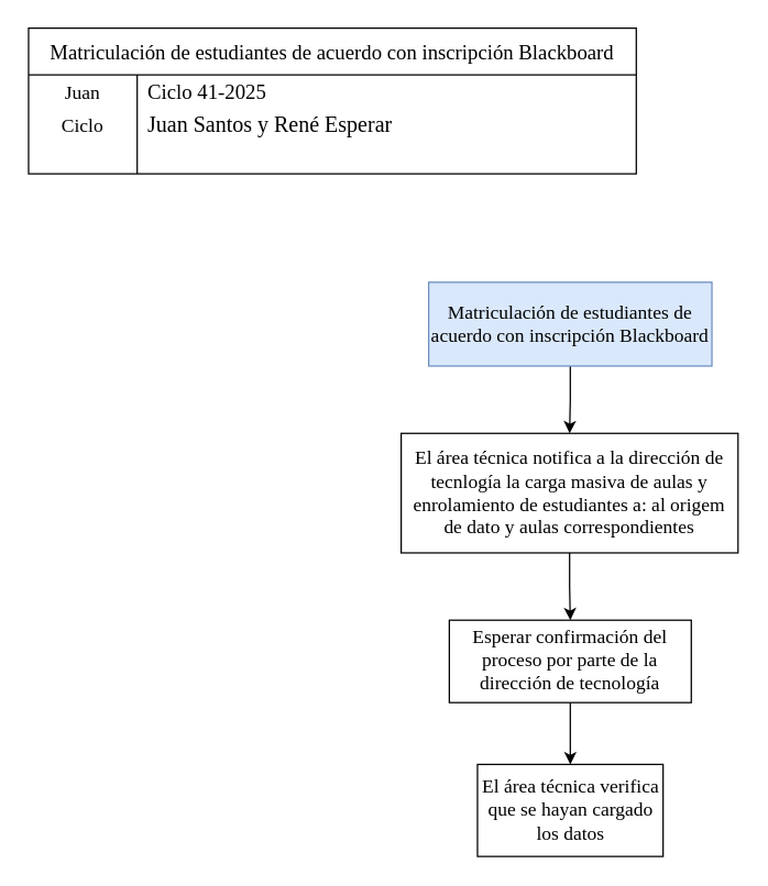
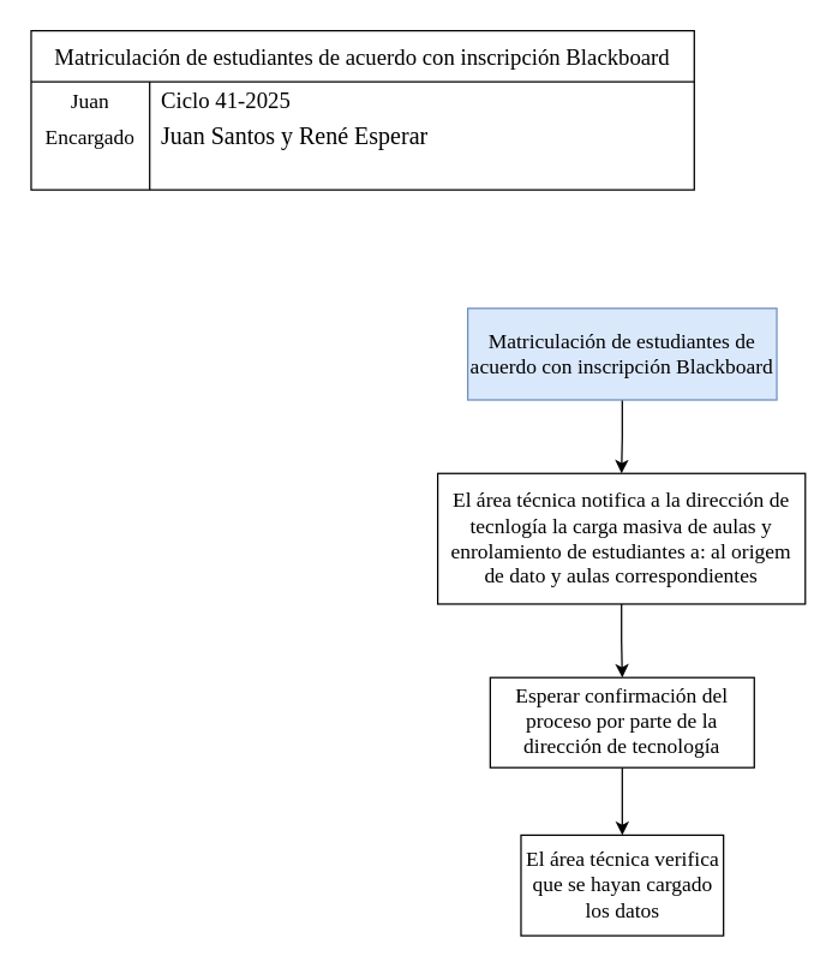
  <mxCell id="0" />
  <mxCell id="1" parent="0" />
  <mxCell id="2" value="Matriculación de estudiantes de acuerdo con inscripción Blackboard" style="shape=table;startSize=34;container=1;collapsible=0;childLayout=tableLayout;fixedRows=1;rowLines=0;fontStyle=0;fontSize=15;fontFamily=Times New Roman;" vertex="1" parent="1"><mxGeometry x="20" y="20" width="442" height="106" as="geometry" /></mxCell>
  <mxCell id="3" value="" style="shape=tableRow;horizontal=0;startSize=0;swimlaneHead=0;swimlaneBody=0;top=0;left=0;bottom=0;right=0;collapsible=0;dropTarget=0;fillColor=none;points=[[0,0.5],[1,0.5]];portConstraint=eastwest;strokeColor=inherit;fontSize=16;fontFamily=Times New Roman;" vertex="1" parent="2"><mxGeometry y="34" width="442" height="20" as="geometry" /></mxCell>
  <mxCell id="4" value="&lt;font style=&quot;font-size: 14px;&quot;&gt;Juan&lt;/font&gt;&lt;div&gt;&lt;br&gt;&lt;/div&gt;" style="shape=partialRectangle;html=1;whiteSpace=wrap;connectable=0;fillColor=none;top=0;left=0;bottom=0;right=0;overflow=hidden;pointerEvents=1;strokeColor=inherit;fontSize=16;fontFamily=Times New Roman;" vertex="1" parent="3"><mxGeometry width="79" height="20" as="geometry"><mxRectangle width="79" height="20" as="alternateBounds" /></mxGeometry></mxCell>
  <mxCell id="5" value="&lt;font style=&quot;font-size: 15px;&quot;&gt;Ciclo 41-2025&lt;/font&gt;" style="shape=partialRectangle;html=1;whiteSpace=wrap;connectable=0;fillColor=none;top=0;left=0;bottom=0;right=0;align=left;spacingLeft=6;overflow=hidden;strokeColor=inherit;fontSize=16;fontFamily=Times New Roman;" vertex="1" parent="3"><mxGeometry x="79" width="363" height="20" as="geometry"><mxRectangle width="363" height="20" as="alternateBounds" /></mxGeometry></mxCell>
  <mxCell id="6" value="" style="shape=tableRow;horizontal=0;startSize=0;swimlaneHead=0;swimlaneBody=0;top=0;left=0;bottom=0;right=0;collapsible=0;dropTarget=0;fillColor=none;points=[[0,0.5],[1,0.5]];portConstraint=eastwest;strokeColor=inherit;fontSize=16;fontFamily=Times New Roman;" vertex="1" parent="2"><mxGeometry y="54" width="442" height="32" as="geometry" /></mxCell>
- <mxCell id="7" value="&lt;font style=&quot;font-size: 14px;&quot;&gt;Ciclo&lt;/font&gt;" style="shape=partialRectangle;html=1;whiteSpace=wrap;connectable=0;fillColor=none;top=0;left=0;bottom=0;right=0;overflow=hidden;strokeColor=inherit;fontSize=16;fontFamily=Times New Roman;" vertex="1" parent="6"><mxGeometry width="79" height="32" as="geometry"><mxRectangle width="79" height="32" as="alternateBounds" /></mxGeometry></mxCell>
+ <mxCell id="7" value="&lt;font style=&quot;font-size: 14px;&quot;&gt;Encargado&lt;/font&gt;" style="shape=partialRectangle;html=1;whiteSpace=wrap;connectable=0;fillColor=none;top=0;left=0;bottom=0;right=0;overflow=hidden;strokeColor=inherit;fontSize=16;fontFamily=Times New Roman;" vertex="1" parent="6"><mxGeometry width="79" height="32" as="geometry"><mxRectangle width="79" height="32" as="alternateBounds" /></mxGeometry></mxCell>
  <mxCell id="8" value="Juan Santos y René Esperar" style="shape=partialRectangle;html=1;whiteSpace=wrap;connectable=0;fillColor=none;top=0;left=0;bottom=0;right=0;align=left;spacingLeft=6;overflow=hidden;strokeColor=inherit;fontSize=16;fontFamily=Times New Roman;" vertex="1" parent="6"><mxGeometry x="79" width="363" height="32" as="geometry"><mxRectangle width="363" height="32" as="alternateBounds" /></mxGeometry></mxCell>
  <mxCell id="9" value="" style="shape=tableRow;horizontal=0;startSize=0;swimlaneHead=0;swimlaneBody=0;top=0;left=0;bottom=0;right=0;collapsible=0;dropTarget=0;fillColor=none;points=[[0,0.5],[1,0.5]];portConstraint=eastwest;strokeColor=inherit;fontSize=16;fontFamily=Times New Roman;" vertex="1" parent="2"><mxGeometry y="86" width="442" height="20" as="geometry" /></mxCell>
  <mxCell id="10" value="" style="shape=partialRectangle;html=1;whiteSpace=wrap;connectable=0;fillColor=none;top=0;left=0;bottom=0;right=0;overflow=hidden;strokeColor=inherit;fontSize=16;fontFamily=Times New Roman;" vertex="1" parent="9"><mxGeometry width="79" height="20" as="geometry"><mxRectangle width="79" height="20" as="alternateBounds" /></mxGeometry></mxCell>
  <mxCell id="11" value="" style="shape=partialRectangle;html=1;whiteSpace=wrap;connectable=0;fillColor=none;top=0;left=0;bottom=0;right=0;align=left;spacingLeft=6;overflow=hidden;strokeColor=inherit;fontSize=16;fontFamily=Times New Roman;" vertex="1" parent="9"><mxGeometry x="79" width="363" height="20" as="geometry"><mxRectangle width="363" height="20" as="alternateBounds" /></mxGeometry></mxCell>
  <mxCell id="12" value="" style="edgeStyle=orthogonalEdgeStyle;rounded=0;orthogonalLoop=1;jettySize=auto;html=1;" edge="1" parent="1" source="13" target="15"><mxGeometry relative="1" as="geometry" /></mxCell>
  <mxCell id="13" value="&lt;font&gt;Matriculación de estudiantes de acuerdo con inscripción Blackboard&lt;/font&gt;" style="rounded=0;whiteSpace=wrap;html=1;fillColor=#dae8fc;strokeColor=#6c8ebf;fontFamily=Times New Roman;fontSize=14;" vertex="1" parent="1"><mxGeometry x="311" y="205" width="206" height="61" as="geometry" /></mxCell>
  <mxCell id="14" value="" style="edgeStyle=orthogonalEdgeStyle;rounded=0;orthogonalLoop=1;jettySize=auto;html=1;" edge="1" parent="1" source="15" target="17"><mxGeometry relative="1" as="geometry" /></mxCell>
  <mxCell id="15" value="El área técnica notifica a la dirección de tecnlogía la carga masiva de aulas y enrolamiento de estudiantes a: al origem de dato y aulas correspondientes" style="whiteSpace=wrap;html=1;fontSize=14;fontFamily=Times New Roman;rounded=0;" vertex="1" parent="1"><mxGeometry x="291" y="315" width="245" height="87" as="geometry" /></mxCell>
  <mxCell id="16" value="" style="edgeStyle=orthogonalEdgeStyle;rounded=0;orthogonalLoop=1;jettySize=auto;html=1;" edge="1" parent="1" source="17" target="18"><mxGeometry relative="1" as="geometry" /></mxCell>
  <mxCell id="17" value="Esperar confirmación del proceso por parte de la dirección de tecnología" style="whiteSpace=wrap;html=1;fontSize=14;fontFamily=Times New Roman;rounded=0;" vertex="1" parent="1"><mxGeometry x="326" y="451" width="176" height="60" as="geometry" /></mxCell>
  <mxCell id="18" value="El área técnica verifica que se hayan cargado los datos" style="whiteSpace=wrap;html=1;fontSize=14;fontFamily=Times New Roman;rounded=0;" vertex="1" parent="1"><mxGeometry x="346.5" y="556" width="135" height="67" as="geometry" /></mxCell>
